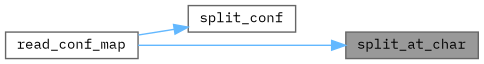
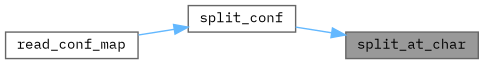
  digraph {
    fontname="IBM Plex Mono"
    rankdir=RL
    node [color=grey40 fillcolor=white fontname="IBM Plex Mono" fontsize=10 shape=box style=filled]
    edge [color=steelblue1 dir=back fontname="IBM Plex Mono" fontsize=10 labelfontname=Helvetica labelfontsize=10 style=solid]
    n1 [color=gray40 fillcolor=grey60 fontcolor=black height=0.2 label=split_at_char width=0.4]
    n2 [height=0.2 label=split_conf width=0.4]
    n3 [height=0.2 label=read_conf_map width=0.4]
-   n1 -> n3
+   n1 -> n2
    n2 -> n3
  }
